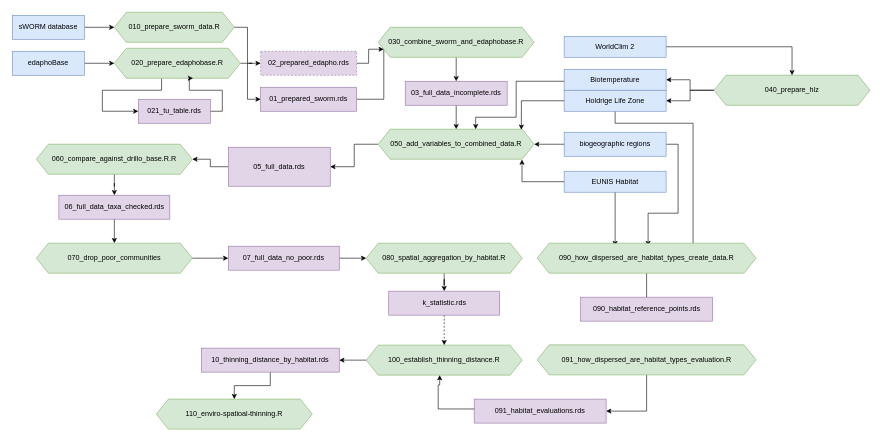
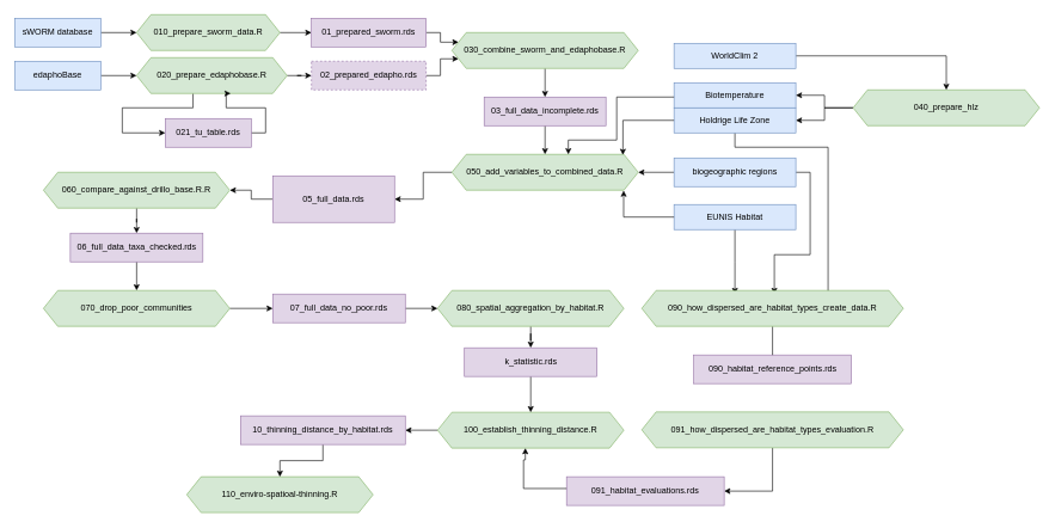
  <mxCell id="0" />
  <mxCell id="1" parent="0" />
  <mxCell id="2" style="edgeStyle=orthogonalEdgeStyle;rounded=0;orthogonalLoop=1;jettySize=auto;html=1;entryX=0;entryY=0.5;entryDx=0;entryDy=0;" edge="1" parent="1" source="3" target="7"><mxGeometry relative="1" as="geometry" /></mxCell>
  <mxCell id="3" value="&lt;div&gt;sWORM database&lt;/div&gt;" style="rounded=0;whiteSpace=wrap;html=1;fillColor=#dae8fc;strokeColor=#6c8ebf;" vertex="1" parent="1"><mxGeometry y="25" width="120" height="40" as="geometry" x="20" /></mxCell>
  <mxCell id="4" style="edgeStyle=orthogonalEdgeStyle;rounded=0;orthogonalLoop=1;jettySize=auto;html=1;entryX=0;entryY=0.5;entryDx=0;entryDy=0;" edge="1" parent="1" source="5" target="10"><mxGeometry relative="1" as="geometry" /></mxCell>
  <mxCell id="5" value="&lt;div&gt;edaphoBase&lt;/div&gt;" style="rounded=0;whiteSpace=wrap;html=1;fillColor=#dae8fc;strokeColor=#6c8ebf;" vertex="1" parent="1"><mxGeometry y="85" width="120" height="40" as="geometry" x="20" /></mxCell>
  <mxCell id="6" style="edgeStyle=orthogonalEdgeStyle;rounded=0;orthogonalLoop=1;jettySize=auto;html=1;entryX=0;entryY=0.5;entryDx=0;entryDy=0;" edge="1" parent="1" source="7" target="12"><mxGeometry relative="1" as="geometry" /></mxCell>
  <mxCell id="7" value="010_prepare_sworm_data.R" style="shape=hexagon;perimeter=hexagonPerimeter2;whiteSpace=wrap;html=1;fixedSize=1;fillColor=#d5e8d4;strokeColor=#82b366;" vertex="1" parent="1"><mxGeometry x="190" y="20" width="200" height="50" as="geometry" /></mxCell>
  <mxCell id="8" style="edgeStyle=orthogonalEdgeStyle;rounded=0;orthogonalLoop=1;jettySize=auto;html=1;entryX=0;entryY=0.5;entryDx=0;entryDy=0;" edge="1" parent="1" source="10" target="14"><mxGeometry relative="1" as="geometry" /></mxCell>
  <mxCell id="9" style="edgeStyle=orthogonalEdgeStyle;rounded=0;orthogonalLoop=1;jettySize=auto;html=1;entryX=0;entryY=0.5;entryDx=0;entryDy=0;exitX=0.375;exitY=1;exitDx=0;exitDy=0;" edge="1" parent="1" source="10" target="16"><mxGeometry relative="1" as="geometry" /></mxCell>
  <mxCell id="10" value="020_prepare_edaphobase.R" style="shape=hexagon;perimeter=hexagonPerimeter2;whiteSpace=wrap;html=1;fixedSize=1;fillColor=#d5e8d4;strokeColor=#82b366;" vertex="1" parent="1"><mxGeometry x="190" y="80" width="210" height="50" as="geometry" /></mxCell>
  <mxCell id="11" style="edgeStyle=orthogonalEdgeStyle;rounded=0;orthogonalLoop=1;jettySize=auto;html=1;entryX=0;entryY=0.25;entryDx=0;entryDy=0;" edge="1" parent="1" source="12" target="18"><mxGeometry relative="1" as="geometry" /></mxCell>
- <mxCell id="12" value="01_prepared_sworm.rds" style="rounded=0;whiteSpace=wrap;html=1;fillColor=#e1d5e7;strokeColor=#9673a6;" vertex="1" parent="1"><mxGeometry x="434" y="145" width="160" height="40" as="geometry" /></mxCell>
+ <mxCell id="12" value="01_prepared_sworm.rds" style="rounded=0;whiteSpace=wrap;html=1;fillColor=#e1d5e7;strokeColor=#9673a6;" vertex="1" parent="1"><mxGeometry x="434" y="25" width="160" height="40" as="geometry" /></mxCell>
  <mxCell id="13" style="edgeStyle=orthogonalEdgeStyle;rounded=0;orthogonalLoop=1;jettySize=auto;html=1;entryX=0;entryY=0.75;entryDx=0;entryDy=0;" edge="1" parent="1" source="14" target="18"><mxGeometry relative="1" as="geometry" /></mxCell>
  <mxCell id="14" value="02_prepared_edapho.rds" style="rounded=0;whiteSpace=wrap;html=1;fillColor=#e1d5e7;strokeColor=#9673a6;dashed=1;" vertex="1" parent="1"><mxGeometry x="434" y="85" width="160" height="40" as="geometry" /></mxCell>
  <mxCell id="15" style="edgeStyle=orthogonalEdgeStyle;rounded=0;orthogonalLoop=1;jettySize=auto;html=1;entryX=0.625;entryY=1;entryDx=0;entryDy=0;exitX=1;exitY=0.5;exitDx=0;exitDy=0;" edge="1" parent="1" source="16" target="10"><mxGeometry relative="1" as="geometry"><Array as="points"><mxPoint x="370" y="185" /><mxPoint x="370" y="150" /><mxPoint x="315" y="150" /></Array></mxGeometry></mxCell>
  <mxCell id="16" value="021_tu_table.rds" style="rounded=0;whiteSpace=wrap;html=1;fillColor=#e1d5e7;strokeColor=#9673a6;" vertex="1" parent="1"><mxGeometry x="230" y="165" width="120" height="40" as="geometry" /></mxCell>
  <mxCell id="17" style="edgeStyle=orthogonalEdgeStyle;rounded=0;orthogonalLoop=1;jettySize=auto;html=1;entryX=0.5;entryY=0;entryDx=0;entryDy=0;" edge="1" parent="1" source="18" target="20"><mxGeometry relative="1" as="geometry" /></mxCell>
  <mxCell id="18" value="030_combine_sworm_and_edaphobase.R" style="shape=hexagon;perimeter=hexagonPerimeter2;whiteSpace=wrap;html=1;fixedSize=1;fillColor=#d5e8d4;strokeColor=#82b366;" vertex="1" parent="1"><mxGeometry x="630" y="45" width="260" height="50" as="geometry" /></mxCell>
  <mxCell id="19" style="edgeStyle=orthogonalEdgeStyle;rounded=0;orthogonalLoop=1;jettySize=auto;html=1;entryX=0.5;entryY=0;entryDx=0;entryDy=0;" edge="1" parent="1" source="20" target="22"><mxGeometry relative="1" as="geometry" /></mxCell>
  <mxCell id="20" value="03_full_data_incomplete.rds" style="rounded=0;whiteSpace=wrap;html=1;fillColor=#e1d5e7;strokeColor=#9673a6;" vertex="1" parent="1"><mxGeometry x="675" y="135" width="170" height="40" as="geometry" /></mxCell>
  <mxCell id="21" style="edgeStyle=orthogonalEdgeStyle;rounded=0;orthogonalLoop=1;jettySize=auto;html=1;entryX=1;entryY=0.5;entryDx=0;entryDy=0;" edge="1" parent="1" source="22" target="35"><mxGeometry relative="1" as="geometry" /></mxCell>
  <mxCell id="22" value="050_add_variables_to_combined_data.R" style="shape=hexagon;perimeter=hexagonPerimeter2;whiteSpace=wrap;html=1;fixedSize=1;fillColor=#d5e8d4;strokeColor=#82b366;" vertex="1" parent="1"><mxGeometry x="630" y="215" width="260" height="50" as="geometry" /></mxCell>
  <mxCell id="23" style="edgeStyle=orthogonalEdgeStyle;rounded=0;orthogonalLoop=1;jettySize=auto;html=1;entryX=1;entryY=0.5;entryDx=0;entryDy=0;" edge="1" parent="1" source="25" target="22"><mxGeometry relative="1" as="geometry" /></mxCell>
  <mxCell id="24" style="edgeStyle=orthogonalEdgeStyle;rounded=0;orthogonalLoop=1;jettySize=auto;html=1;entryX=0.75;entryY=0;entryDx=0;entryDy=0;" edge="1" parent="1" source="25"><mxGeometry relative="1" as="geometry"><mxPoint x="1080" y="410" as="targetPoint" /><Array as="points"><mxPoint x="1130" y="240" /><mxPoint x="1130" y="355" /><mxPoint x="1080" y="355" /></Array></mxGeometry></mxCell>
  <mxCell id="25" value="biogeographic regions" style="rounded=0;whiteSpace=wrap;html=1;fillColor=#dae8fc;strokeColor=#6c8ebf;" vertex="1" parent="1"><mxGeometry x="940" y="220" width="170" height="40" as="geometry" /></mxCell>
  <mxCell id="26" style="edgeStyle=orthogonalEdgeStyle;rounded=0;orthogonalLoop=1;jettySize=auto;html=1;" edge="1" parent="1" source="27"><mxGeometry relative="1" as="geometry"><mxPoint x="1025" y="410" as="targetPoint" /></mxGeometry></mxCell>
  <mxCell id="27" value="EUNIS Habitat" style="rounded=0;whiteSpace=wrap;html=1;fillColor=#dae8fc;strokeColor=#6c8ebf;" vertex="1" parent="1"><mxGeometry x="940" y="285" width="170" height="35" as="geometry" /></mxCell>
  <mxCell id="28" value="Biotemperature" style="rounded=0;whiteSpace=wrap;html=1;fillColor=#dae8fc;strokeColor=#6c8ebf;" vertex="1" parent="1"><mxGeometry x="940" y="115" width="170" height="35" as="geometry" /></mxCell>
  <mxCell id="29" style="edgeStyle=orthogonalEdgeStyle;rounded=0;orthogonalLoop=1;jettySize=auto;html=1;entryX=1;entryY=0.5;entryDx=0;entryDy=0;" edge="1" parent="1" source="31" target="37"><mxGeometry relative="1" as="geometry" /></mxCell>
  <mxCell id="30" style="edgeStyle=orthogonalEdgeStyle;rounded=0;orthogonalLoop=1;jettySize=auto;html=1;entryX=1;entryY=0.5;entryDx=0;entryDy=0;" edge="1" parent="1" source="31" target="28"><mxGeometry relative="1" as="geometry" /></mxCell>
  <mxCell id="31" value="&lt;div&gt;040_prepare_hlz&lt;/div&gt;" style="shape=hexagon;perimeter=hexagonPerimeter2;whiteSpace=wrap;html=1;fixedSize=1;fillColor=#d5e8d4;strokeColor=#82b366;" vertex="1" parent="1"><mxGeometry x="1190" y="125" width="260" height="50" as="geometry" /></mxCell>
  <mxCell id="32" style="edgeStyle=orthogonalEdgeStyle;rounded=0;orthogonalLoop=1;jettySize=auto;html=1;" edge="1" parent="1" source="33" target="31"><mxGeometry relative="1" as="geometry" /></mxCell>
  <mxCell id="33" value="WorldClim 2" style="rounded=0;whiteSpace=wrap;html=1;fillColor=#dae8fc;strokeColor=#6c8ebf;" vertex="1" parent="1"><mxGeometry x="940" y="60" width="170" height="35" as="geometry" /></mxCell>
  <mxCell id="34" style="edgeStyle=orthogonalEdgeStyle;rounded=0;orthogonalLoop=1;jettySize=auto;html=1;entryX=1;entryY=0.5;entryDx=0;entryDy=0;" edge="1" parent="1" source="35" target="39"><mxGeometry relative="1" as="geometry" /></mxCell>
  <mxCell id="35" value="05_full_data.rds" style="rounded=0;whiteSpace=wrap;html=1;fillColor=#e1d5e7;strokeColor=#9673a6;" vertex="1" parent="1"><mxGeometry x="380" y="245" width="170" height="65" as="geometry" /></mxCell>
  <mxCell id="36" style="edgeStyle=orthogonalEdgeStyle;rounded=0;orthogonalLoop=1;jettySize=auto;html=1;entryX=1;entryY=0.5;entryDx=0;entryDy=0;" edge="1" parent="1" source="37"><mxGeometry relative="1" as="geometry"><mxPoint x="1135" y="430" as="targetPoint" /><Array as="points"><mxPoint x="1025" y="205" /><mxPoint x="1155" y="205" /><mxPoint x="1155" y="415" /></Array></mxGeometry></mxCell>
  <mxCell id="37" value="Holdrige Life Zone" style="rounded=0;whiteSpace=wrap;html=1;fillColor=#dae8fc;strokeColor=#6c8ebf;" vertex="1" parent="1"><mxGeometry x="940" y="150" width="170" height="35" as="geometry" /></mxCell>
  <mxCell id="38" style="edgeStyle=orthogonalEdgeStyle;rounded=0;orthogonalLoop=1;jettySize=auto;html=1;" edge="1" parent="1" source="39" target="41"><mxGeometry relative="1" as="geometry" /></mxCell>
  <mxCell id="39" value="060_compare_against_drillo_base.R.R" style="shape=hexagon;perimeter=hexagonPerimeter2;whiteSpace=wrap;html=1;fixedSize=1;fillColor=#d5e8d4;strokeColor=#82b366;" vertex="1" parent="1"><mxGeometry x="60" y="240" width="260" height="50" as="geometry" /></mxCell>
  <mxCell id="40" style="edgeStyle=orthogonalEdgeStyle;rounded=0;orthogonalLoop=1;jettySize=auto;html=1;entryX=0.5;entryY=0;entryDx=0;entryDy=0;" edge="1" parent="1" source="41" target="43"><mxGeometry relative="1" as="geometry" /></mxCell>
  <mxCell id="41" value="06_full_data_taxa_checked.rds" style="rounded=0;whiteSpace=wrap;html=1;fillColor=#e1d5e7;strokeColor=#9673a6;" vertex="1" parent="1"><mxGeometry x="97.5" y="325" width="185" height="40" as="geometry" /></mxCell>
  <mxCell id="42" style="edgeStyle=orthogonalEdgeStyle;rounded=0;orthogonalLoop=1;jettySize=auto;html=1;entryX=0;entryY=0.5;entryDx=0;entryDy=0;" edge="1" parent="1" source="43" target="45"><mxGeometry relative="1" as="geometry" /></mxCell>
  <mxCell id="43" value="&lt;div&gt;070_drop_poor_communities&lt;/div&gt;" style="shape=hexagon;perimeter=hexagonPerimeter2;whiteSpace=wrap;html=1;fixedSize=1;fillColor=#d5e8d4;strokeColor=#82b366;" vertex="1" parent="1"><mxGeometry x="60" y="405" width="260" height="50" as="geometry" /></mxCell>
  <mxCell id="44" style="edgeStyle=orthogonalEdgeStyle;rounded=0;orthogonalLoop=1;jettySize=auto;html=1;entryX=0;entryY=0.5;entryDx=0;entryDy=0;" edge="1" parent="1" source="45" target="47"><mxGeometry relative="1" as="geometry" /></mxCell>
  <mxCell id="45" value="07_full_data_no_poor.rds" style="rounded=0;whiteSpace=wrap;html=1;fillColor=#e1d5e7;strokeColor=#9673a6;" vertex="1" parent="1"><mxGeometry x="380" y="410" width="185" height="40" as="geometry" /></mxCell>
  <mxCell id="46" style="edgeStyle=orthogonalEdgeStyle;rounded=0;orthogonalLoop=1;jettySize=auto;html=1;entryX=0.5;entryY=0;entryDx=0;entryDy=0;" edge="1" parent="1" source="47" target="52"><mxGeometry relative="1" as="geometry" /></mxCell>
  <mxCell id="47" value="080_spatial_aggregation_by_habitat.R" style="shape=hexagon;perimeter=hexagonPerimeter2;whiteSpace=wrap;html=1;fixedSize=1;fillColor=#d5e8d4;strokeColor=#82b366;" vertex="1" parent="1"><mxGeometry x="610" y="405" width="260" height="50" as="geometry" /></mxCell>
  <mxCell id="48" style="edgeStyle=orthogonalEdgeStyle;rounded=0;orthogonalLoop=1;jettySize=auto;html=1;" edge="1" parent="1" source="49" target="54"><mxGeometry relative="1" as="geometry" /></mxCell>
  <mxCell id="49" value="100_establish_thinning_distance.R" style="shape=hexagon;perimeter=hexagonPerimeter2;whiteSpace=wrap;html=1;fixedSize=1;fillColor=#d5e8d4;strokeColor=#82b366;" vertex="1" parent="1"><mxGeometry x="610" y="575" width="260" height="50" as="geometry" /></mxCell>
  <mxCell id="50" value="110_enviro-spatioal-thinning.R" style="shape=hexagon;perimeter=hexagonPerimeter2;whiteSpace=wrap;html=1;fixedSize=1;fillColor=#d5e8d4;strokeColor=#82b366;" vertex="1" parent="1"><mxGeometry x="260" y="665" width="260" height="50" as="geometry" /></mxCell>
- <mxCell id="51" style="edgeStyle=orthogonalEdgeStyle;rounded=0;orthogonalLoop=1;jettySize=auto;html=1;dashed=1;" edge="1" parent="1" source="52" target="49"><mxGeometry relative="1" as="geometry" /></mxCell>
+ <mxCell id="51" style="edgeStyle=orthogonalEdgeStyle;rounded=0;orthogonalLoop=1;jettySize=auto;html=1;" edge="1" parent="1" source="52" target="49"><mxGeometry relative="1" as="geometry" /></mxCell>
  <mxCell id="52" value="k_statistic.rds" style="rounded=0;whiteSpace=wrap;html=1;fillColor=#e1d5e7;strokeColor=#9673a6;" vertex="1" parent="1"><mxGeometry x="647.5" y="485" width="185" height="40" as="geometry" /></mxCell>
  <mxCell id="53" style="edgeStyle=orthogonalEdgeStyle;rounded=0;orthogonalLoop=1;jettySize=auto;html=1;" edge="1" parent="1" source="54" target="50"><mxGeometry relative="1" as="geometry" /></mxCell>
  <mxCell id="54" value="10_thinning_distance_by_habitat.rds" style="rounded=0;whiteSpace=wrap;html=1;fillColor=#e1d5e7;strokeColor=#9673a6;" vertex="1" parent="1"><mxGeometry x="335" y="580" width="230" height="40" as="geometry" /></mxCell>
  <mxCell id="55" style="edgeStyle=orthogonalEdgeStyle;rounded=0;orthogonalLoop=1;jettySize=auto;html=1;entryX=0.918;entryY=0.016;entryDx=0;entryDy=0;entryPerimeter=0;" edge="1" parent="1" source="37" target="22"><mxGeometry relative="1" as="geometry" /></mxCell>
  <mxCell id="56" style="edgeStyle=orthogonalEdgeStyle;rounded=0;orthogonalLoop=1;jettySize=auto;html=1;entryX=0.625;entryY=0;entryDx=0;entryDy=0;" edge="1" parent="1" source="28" target="22"><mxGeometry relative="1" as="geometry"><Array as="points"><mxPoint x="860" y="135" /><mxPoint x="860" y="195" /><mxPoint x="793" y="195" /></Array></mxGeometry></mxCell>
  <mxCell id="57" style="edgeStyle=orthogonalEdgeStyle;rounded=0;orthogonalLoop=1;jettySize=auto;html=1;entryX=0.922;entryY=1.01;entryDx=0;entryDy=0;entryPerimeter=0;" edge="1" parent="1" source="27" target="22"><mxGeometry relative="1" as="geometry" /></mxCell>
  <mxCell id="58" value="090_habitat_reference_points.rds" style="rounded=0;whiteSpace=wrap;html=1;fillColor=#e1d5e7;strokeColor=#9673a6;" vertex="1" parent="1"><mxGeometry x="967.5" y="495" width="220" height="40" as="geometry" /></mxCell>
  <mxCell id="59" style="edgeStyle=orthogonalEdgeStyle;rounded=0;orthogonalLoop=1;jettySize=auto;html=1;entryX=0.5;entryY=0;entryDx=0;entryDy=0;endArrow=none;" edge="1" parent="1" source="60" target="58"><mxGeometry relative="1" as="geometry" /></mxCell>
  <mxCell id="60" value="090_how_dispersed_are_habitat_types_create_data.R" style="shape=hexagon;perimeter=hexagonPerimeter2;whiteSpace=wrap;html=1;fixedSize=1;fillColor=#d5e8d4;strokeColor=#82b366;" vertex="1" parent="1"><mxGeometry x="895" y="405" width="365" height="50" as="geometry" /></mxCell>
  <mxCell id="61" style="edgeStyle=orthogonalEdgeStyle;rounded=0;orthogonalLoop=1;jettySize=auto;html=1;entryX=1;entryY=0.5;entryDx=0;entryDy=0;" edge="1" parent="1" source="62" target="63"><mxGeometry relative="1" as="geometry" /></mxCell>
  <mxCell id="62" value="091_how_dispersed_are_habitat_types_evaluation.R" style="shape=hexagon;perimeter=hexagonPerimeter2;whiteSpace=wrap;html=1;fixedSize=1;fillColor=#d5e8d4;strokeColor=#82b366;" vertex="1" parent="1"><mxGeometry x="895" y="574.5" width="365" height="50" as="geometry" /></mxCell>
  <mxCell id="63" value="091_habitat_evaluations.rds" style="rounded=0;whiteSpace=wrap;html=1;fillColor=#e1d5e7;strokeColor=#9673a6;" vertex="1" parent="1"><mxGeometry x="790" y="665" width="220" height="40" as="geometry" /></mxCell>
  <mxCell id="64" style="edgeStyle=orthogonalEdgeStyle;rounded=0;orthogonalLoop=1;jettySize=auto;html=1;entryX=0.471;entryY=1.072;entryDx=0;entryDy=0;entryPerimeter=0;" edge="1" parent="1"><mxGeometry relative="1" as="geometry"><mxPoint x="790" y="681.4" as="sourcePoint" /><mxPoint x="732.46" y="625" as="targetPoint" /><Array as="points"><mxPoint x="730" y="681.4" /><mxPoint x="730" y="641.4" /><mxPoint x="733" y="641.4" /></Array></mxGeometry></mxCell>
